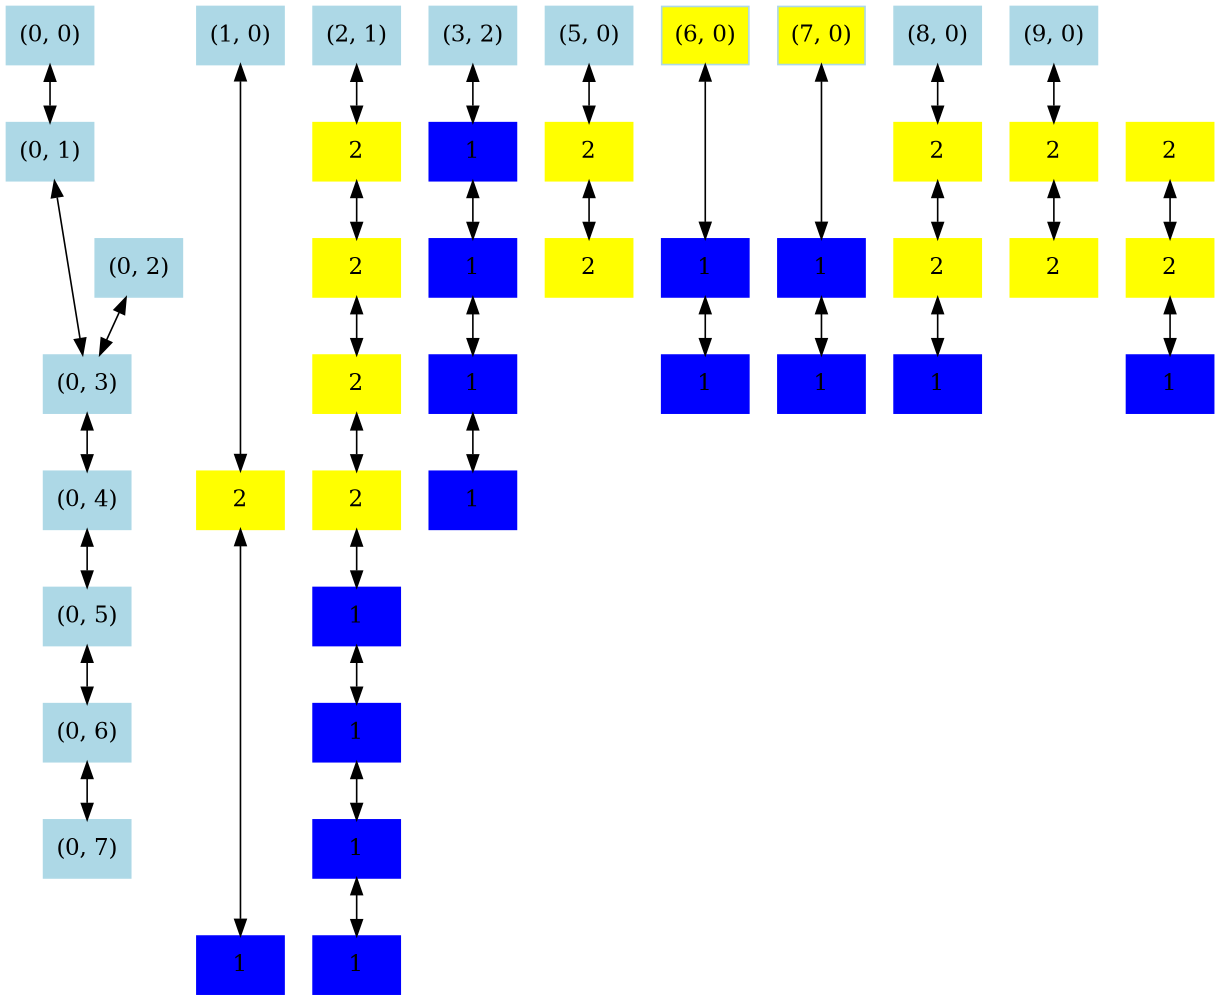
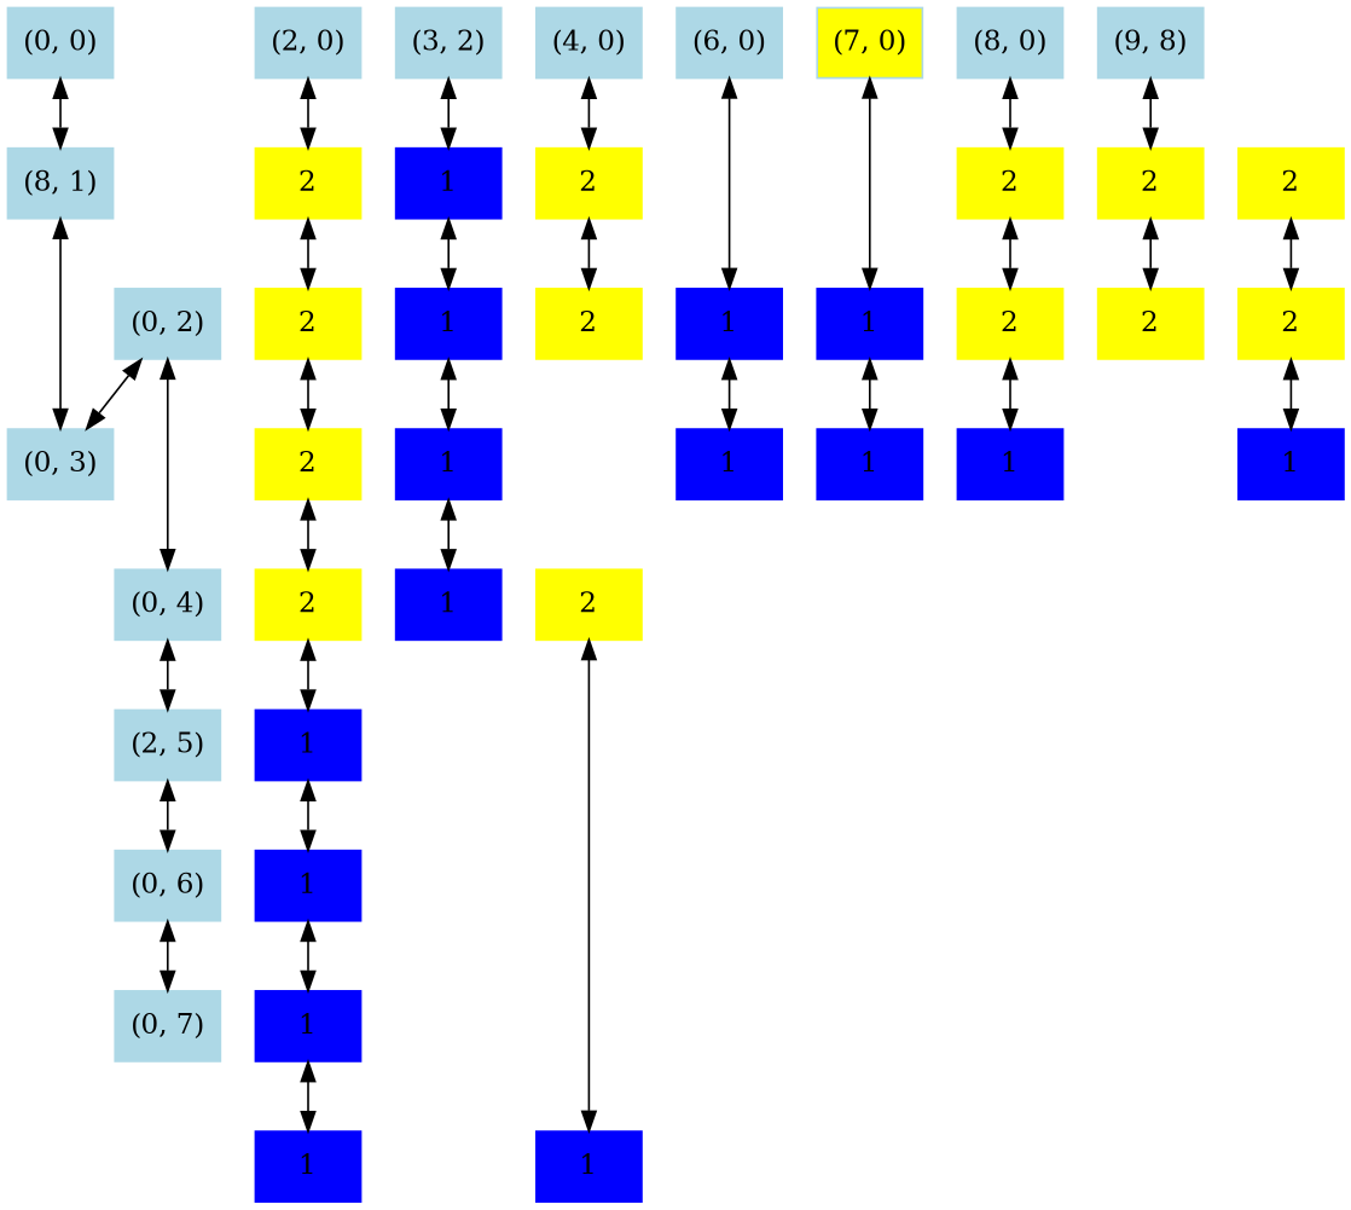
  digraph {
    node [color=lightblue shape=box style=filled]
    edge [dir=both]
    n1 [label="(0, 0)"]
-   n2 [label="(1, 0)"]
-   n3 [label="(2, 1)"]
+   n3 [label="(2, 0)"]
    n4 [label="(3, 2)"]
-   n5 [label="(5, 0)"]
-   n6 [label="(6, 0)" fillcolor=yellow]
+   n5 [label="(4, 0)"]
+   n6 [label="(6, 0)"]
    n7 [fillcolor=yellow label="(7, 0)"]
    n8 [label="(8, 0)"]
-   n9 [label="(9, 0)"]
-   n10 [label="(0, 1)"]
+   n9 [label="(9, 8)"]
+   n10 [label="(8, 1)"]
    n11 [color=yellow label=2]
    n12 [color=blue label=1]
    n13 [color=yellow label=2]
    n14 [color=yellow label=2]
    n15 [color=yellow label=2]
    n16 [color=yellow label=2]
    n17 [label="(0, 2)"]
    n18 [color=yellow label=2]
    n19 [color=blue label=1]
    n20 [color=yellow label=2]
    n21 [color=yellow label=2]
    n22 [color=blue label=1]
    n23 [color=blue label=1]
    n24 [color=yellow label=2]
    n25 [color=yellow label=2]
    n26 [label="(0, 3)"]
    n27 [color=yellow label=2]
    n28 [color=blue label=1]
    n29 [color=blue label=1]
    n30 [color=blue label=1]
    n31 [color=blue label=1]
    n32 [color=blue label=1]
    n33 [label="(0, 4)"]
    n34 [color=yellow label=2]
    n35 [color=yellow label=2]
    n36 [color=blue label=1]
-   n37 [label="(0, 5)"]
+   n37 [label="(2, 5)"]
    n38 [color=blue label=1]
    n39 [label="(0, 6)"]
    n40 [color=blue label=1]
    n41 [label="(0, 7)"]
    n42 [color=blue label=1]
    n43 [color=blue label=1]
    n44 [color=blue label=1]
    subgraph sub_1 {
      rank=same
      n1
-     n2
      n3
      n4
      n5
      n6
      n7
      n8
      n9
    }
    subgraph sub_2 {
      rank=same
      n10
      n11
      n12
      n13
      n14
      n15
      n16
    }
    subgraph sub_3 {
      rank=same
      n17
      n18
      n19
      n20
      n21
      n22
      n23
      n24
      n25
    }
    subgraph sub_4 {
      rank=same
      n26
      n27
      n28
      n29
      n30
      n31
      n32
    }
    subgraph sub_5 {
      rank=same
      n33
      n34
      n35
      n36
    }
    subgraph sub_6 {
      rank=same
      n37
      n38
    }
    subgraph sub_7 {
      rank=same
      n39
      n40
    }
    subgraph sub_8 {
      rank=same
      n41
      n42
    }
    subgraph sub_9 {
      rank=same
      n43
      n44
    }
    n1 -> n10
-   n2 -> n34
    n3 -> n11
    n4 -> n12
    n5 -> n13
    n6 -> n22
    n7 -> n23
    n8 -> n15
    n9 -> n16
    n10 -> n26
    n11 -> n18
    n12 -> n19
    n13 -> n20
    n14 -> n21
    n15 -> n24
    n16 -> n25
    n17 -> n26
    n18 -> n27
    n19 -> n28
    n21 -> n29
    n22 -> n30
    n23 -> n31
    n24 -> n32
-   n26 -> n33
+   n17 -> n33
    n27 -> n35
    n28 -> n36
    n33 -> n37
    n34 -> n43
    n35 -> n38
    n37 -> n39
    n38 -> n40
    n39 -> n41
    n40 -> n42
    n42 -> n44
  }
